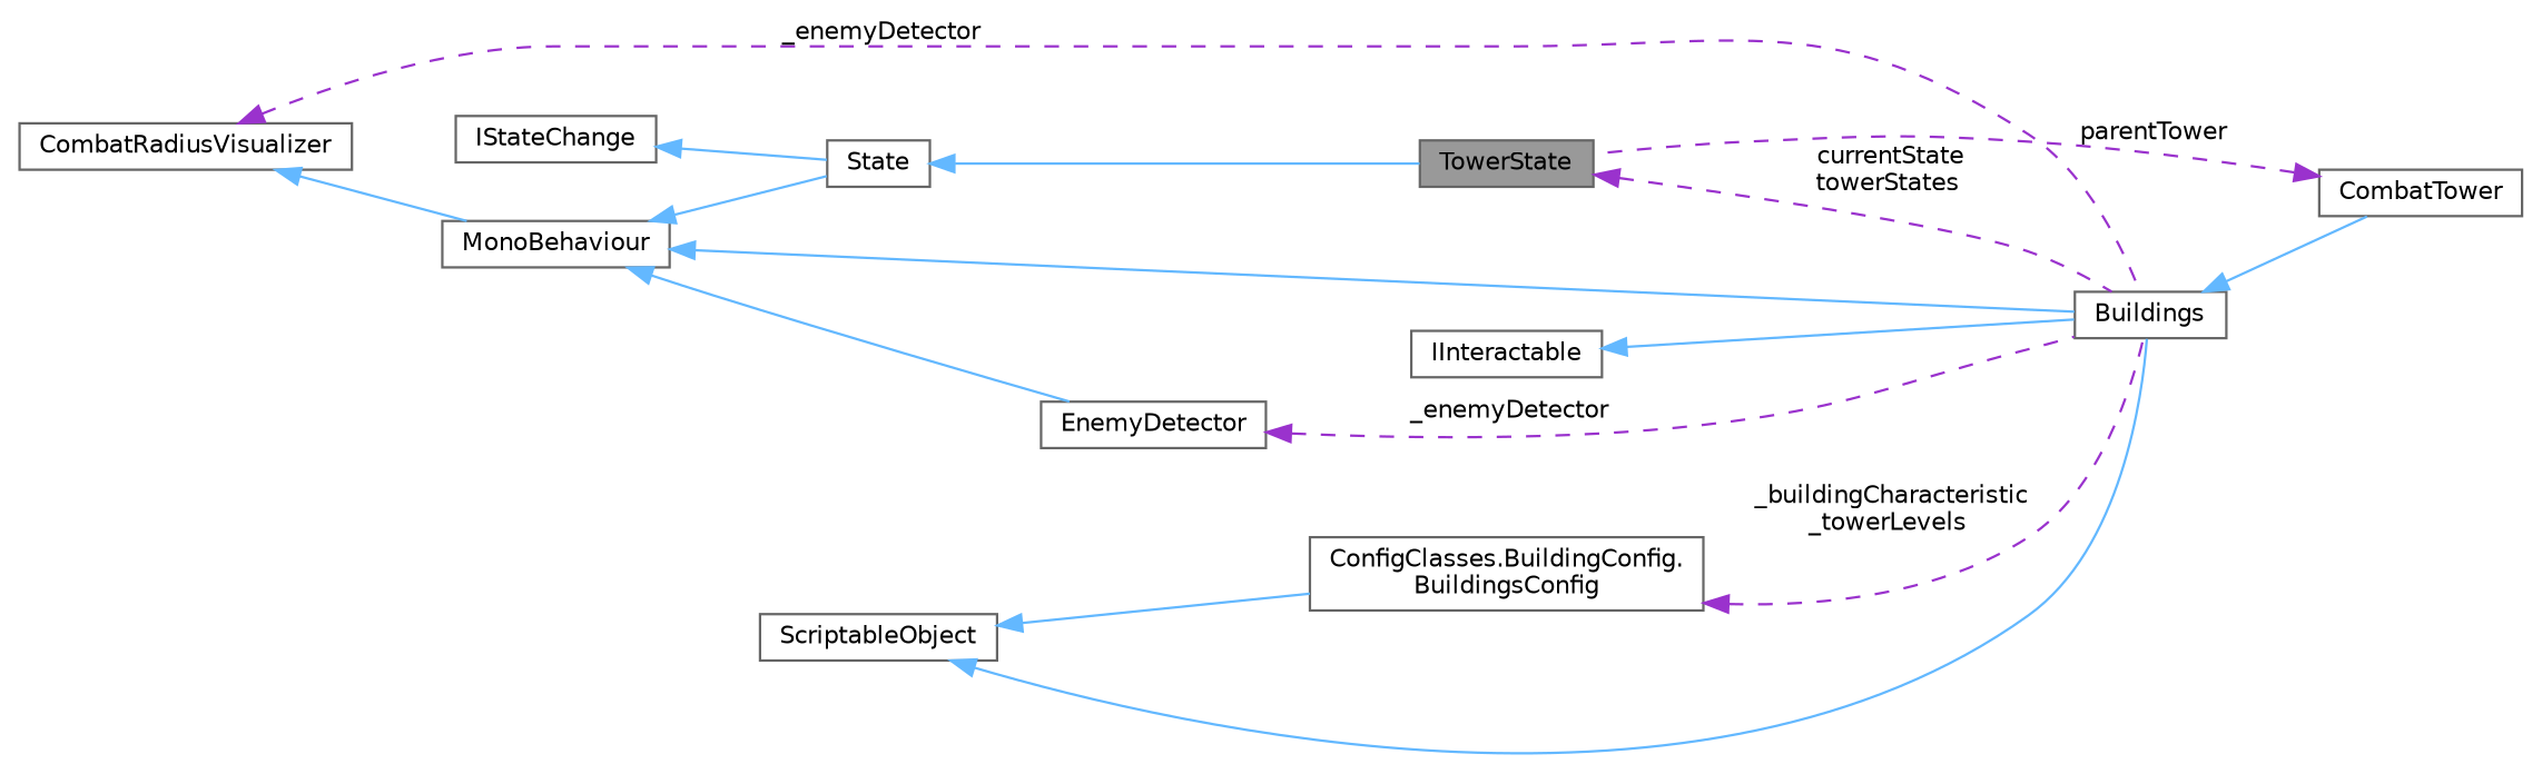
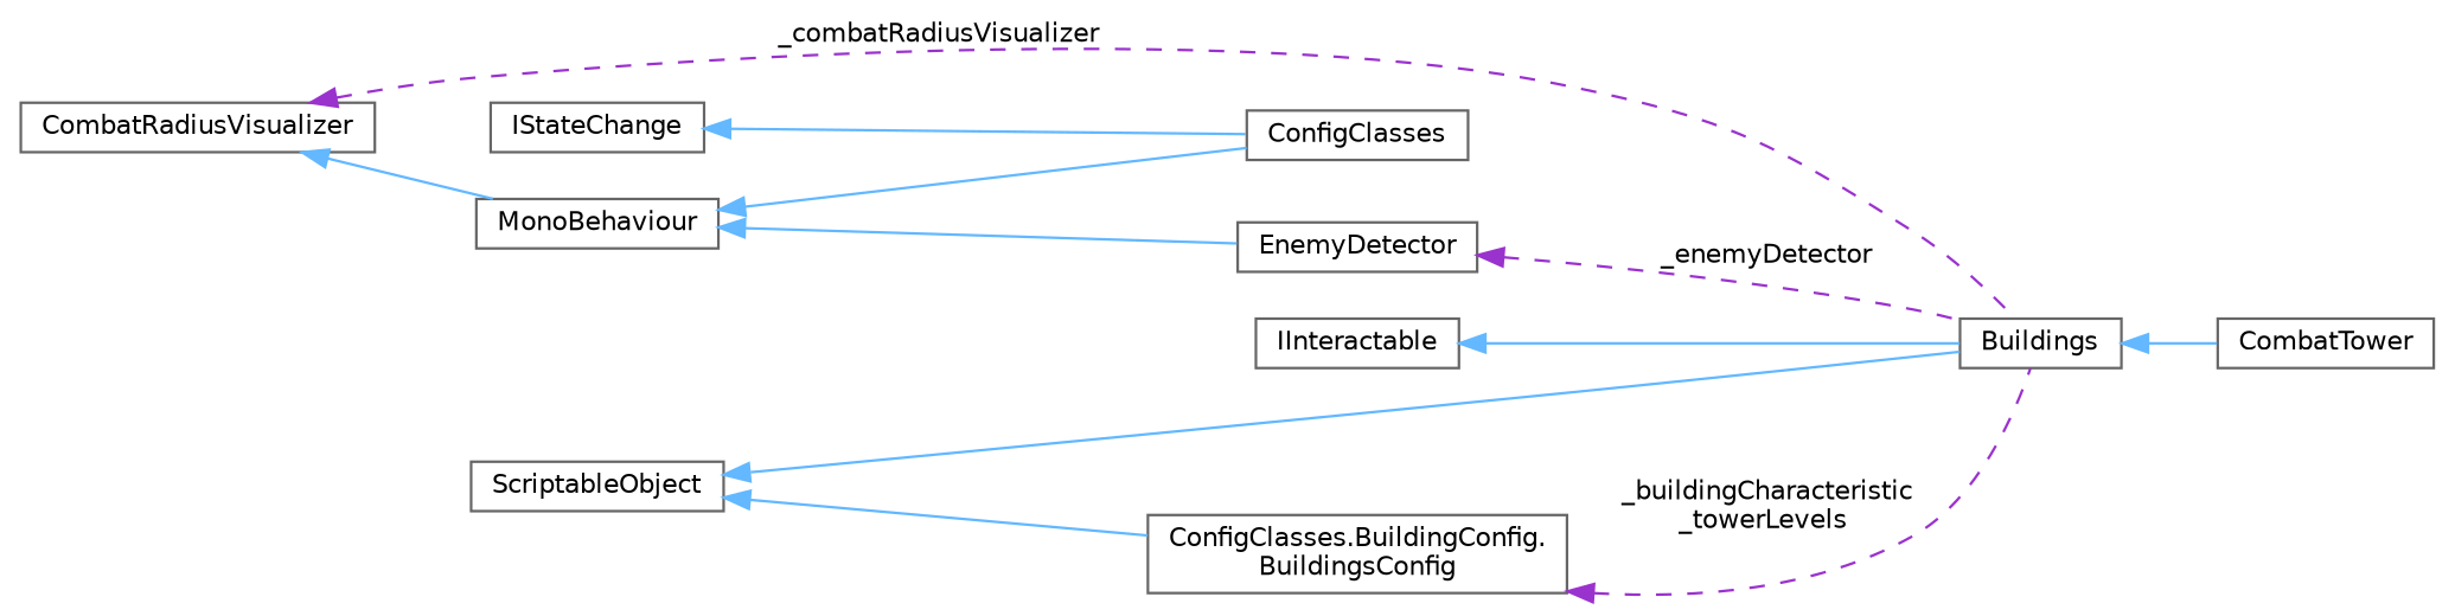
  digraph {
    rankdir=LR
    node [color=gray40 fillcolor=white fontname=Helvetica fontsize=10 shape=box style=filled]
    edge [color=steelblue1 dir=back fontname=Helvetica fontsize=10 labelfontname=Helvetica labelfontsize=10 style=solid]
-   n1 [fillcolor=grey60 fontcolor=black height=0.2 label=TowerState width=0.4]
    n2 [height=0.2 label=Buildings width=0.4]
    n3 [height=0.2 label=CombatTower width=0.4]
-   n4 [height=0.2 label=State width=0.4]
+   n4 [height=0.2 label=ConfigClasses width=0.4]
    n5 [height=0.2 label=MonoBehaviour width=0.4]
    n6 [height=0.2 label=EnemyDetector width=0.4]
    n7 [height=0.2 label=CombatRadiusVisualizer width=0.4]
    n8 [height=0.2 label=IStateChange width=0.4]
    n9 [height=0.2 label=IInteractable width=0.4]
    n10 [height=0.2 label="ConfigClasses.BuildingConfig.\lBuildingsConfig" width=0.4]
    n11 [height=0.2 label=ScriptableObject width=0.4]
-   n1 -> n2 [color=darkorchid3 label=" currentState\ntowerStates" style=dashed]
    n2 -> n3
-   n3 -> n1 [color=darkorchid3 label=" parentTower" style=dashed]
-   n4 -> n1
-   n5 -> n2
    n5 -> n4
    n5 -> n6
    n6 -> n2 [color=darkorchid3 label=" _enemyDetector" style=dashed]
-   n7 -> n2 [color=darkorchid3 label=" _enemyDetector" style=dashed]
+   n7 -> n2 [color=darkorchid3 label=" _combatRadiusVisualizer" style=dashed]
    n7 -> n5
    n8 -> n4
    n9 -> n2
    n10 -> n2 [color=darkorchid3 label=" _buildingCharacteristic\n_towerLevels" style=dashed]
    n11 -> n2
    n11 -> n10
  }
